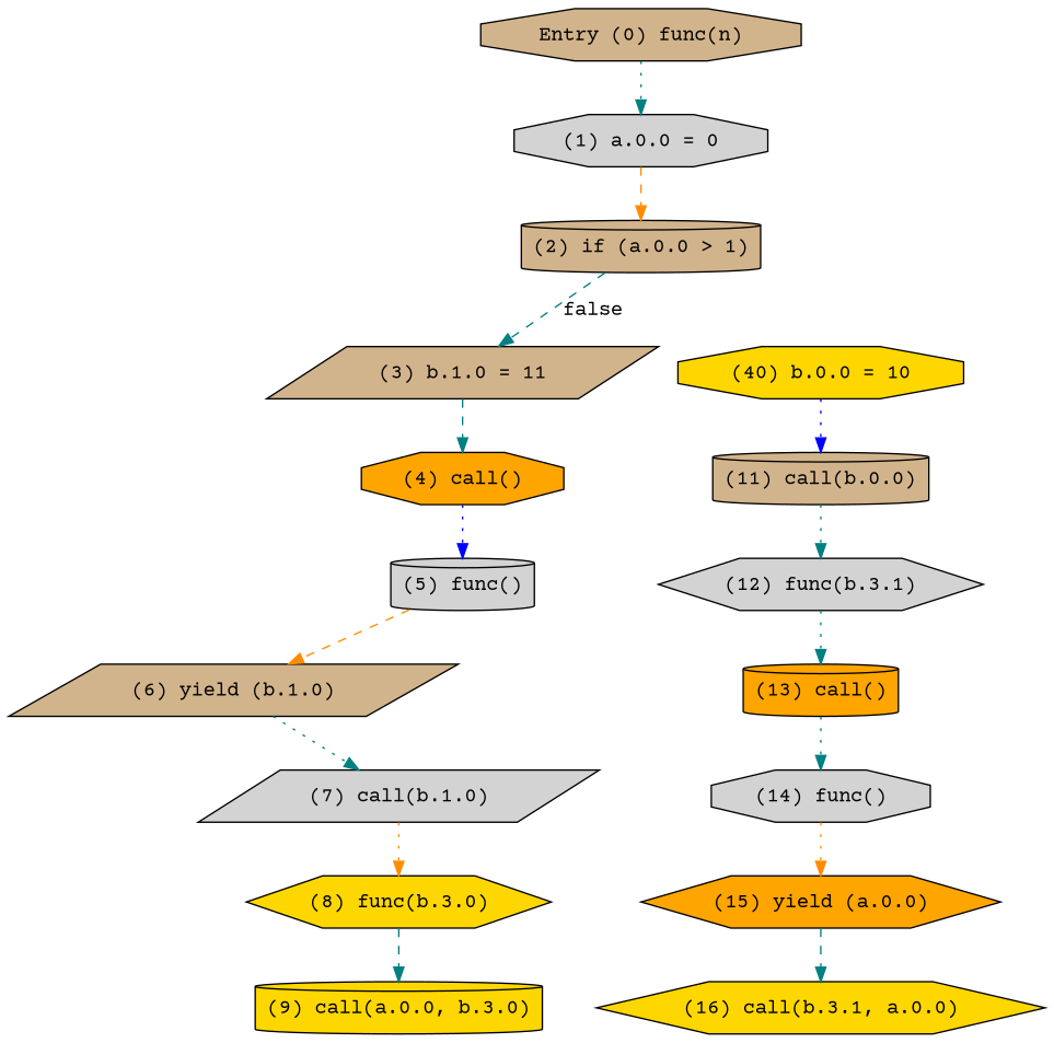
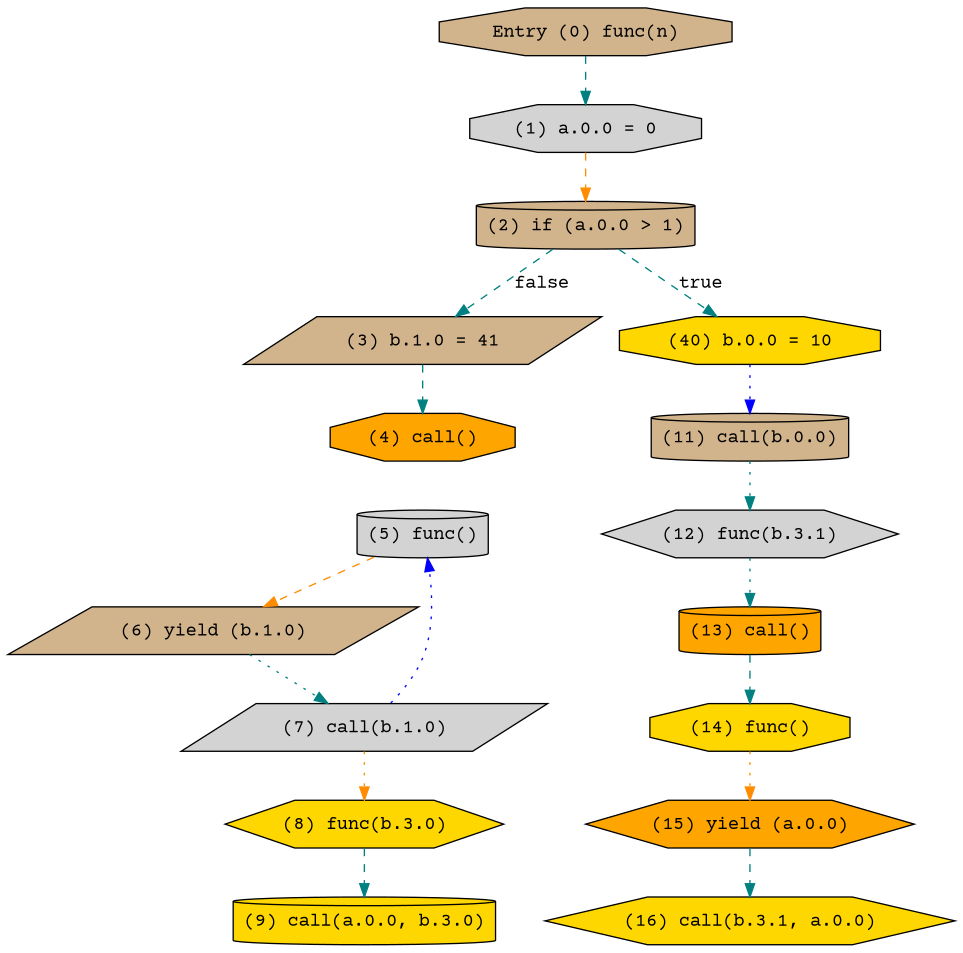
  digraph {
    fontname="Courier Prime"
    node [fillcolor=tan fontname="Courier Prime" shape=octagon style=filled]
    edge [color=teal fontname="Courier Prime" style=dotted]
    n1 [label="Entry (0) func(n)"]
    n2 [fillcolor=lightgrey label="(1) a.0.0 = 0"]
    n3 [label="(2) if (a.0.0 > 1)" shape=cylinder]
-   n4 [label="(3) b.1.0 = 11" shape=parallelogram]
+   n4 [label="(3) b.1.0 = 41" shape=parallelogram]
    n5 [fillcolor=gold label="(40) b.0.0 = 10"]
    n6 [fillcolor=orange label="(4) call()"]
    n7 [label="(11) call(b.0.0)" shape=cylinder]
    n8 [fillcolor=lightgrey label="(5) func()" shape=cylinder]
    n9 [label="(6) yield (b.1.0)" shape=parallelogram]
    n10 [fillcolor=lightgrey label="(7) call(b.1.0)" shape=parallelogram]
    n11 [fillcolor=gold label="(8) func(b.3.0)" shape=hexagon]
    n12 [fillcolor=gold label="(9) call(a.0.0, b.3.0)" shape=cylinder]
    n13 [fillcolor=lightgrey label="(12) func(b.3.1)" shape=hexagon]
    n14 [fillcolor=orange label="(13) call()" shape=cylinder]
-   n15 [fillcolor=lightgrey label="(14) func()"]
+   n15 [fillcolor=gold label="(14) func()"]
    n16 [fillcolor=orange label="(15) yield (a.0.0)" shape=hexagon]
    n17 [fillcolor=gold label="(16) call(b.3.1, a.0.0)" shape=hexagon]
-   n1 -> n2
+   n1 -> n2 [style=dashed]
    n2 -> n3 [color=darkorange style=dashed]
    n3 -> n4 [label=false style=dashed]
+   n3 -> n5 [label=true style=dashed]
    n4 -> n6 [style=dashed]
    n5 -> n7 [color=blue]
-   n6 -> n8 [color=blue]
+   n10 -> n8 [color=blue]
    n7 -> n13
    n8 -> n9 [color=darkorange style=dashed]
    n9 -> n10
    n10 -> n11 [color=darkorange]
    n11 -> n12 [style=dashed]
    n13 -> n14
-   n14 -> n15
+   n14 -> n15 [style=dashed]
    n15 -> n16 [color=darkorange]
    n16 -> n17 [style=dashed]
  }
